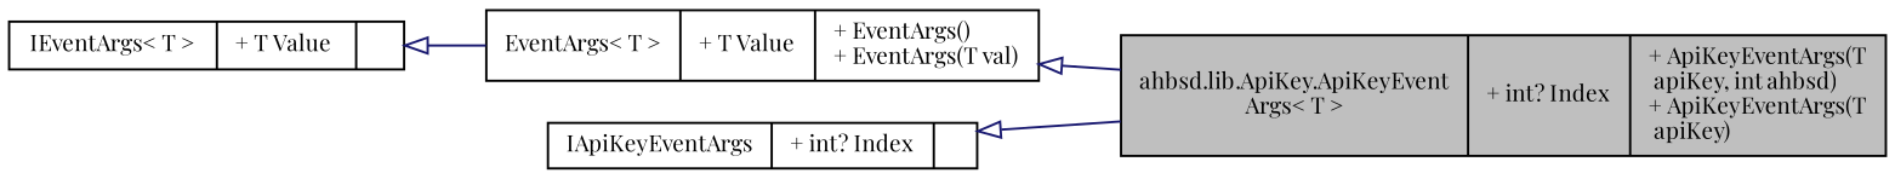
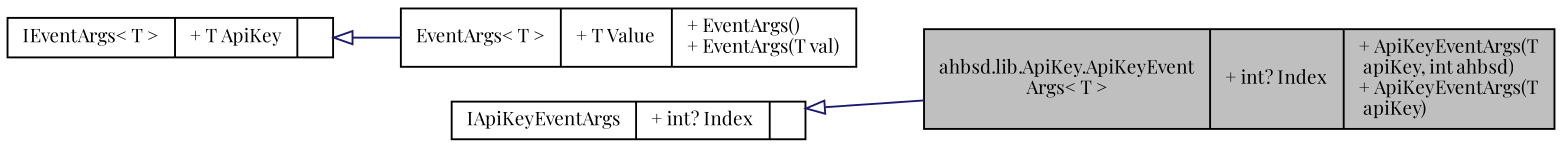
  digraph {
    fontname="Playfair Display"
    rankdir=LR
    node [color=black fontname="Playfair Display" fontsize=10 shape=record]
    edge [arrowtail=onormal color=midnightblue dir=back fontname="Playfair Display" fontsize=10 labelfontname=Helvetica labelfontsize=10 style=solid]
    n1 [fillcolor=grey75 fontcolor=black height=0.2 label="{ahbsd.lib.ApiKey.ApiKeyEvent\lArgs\< T \>\n|+ int? Index\l|+  ApiKeyEventArgs(T\l apiKey, int ahbsd)\l+  ApiKeyEventArgs(T\l apiKey)\l}" style=filled width=0.4]
    n2 [height=0.2 label="{EventArgs\< T \>\n|+ T Value\l|+  EventArgs()\l+  EventArgs(T val)\l}" width=0.4]
-   n3 [height=0.2 label="{IEventArgs\< T \>\n|+ T Value\l|}" width=0.4]
+   n3 [height=0.2 label="{IEventArgs\< T \>\n|+ T ApiKey\l|}" width=0.4]
    n4 [height=0.2 label="{IApiKeyEventArgs\n|+ int? Index\l|}" width=0.4]
-   n2 -> n1
    n3 -> n2
    n4 -> n1
  }
